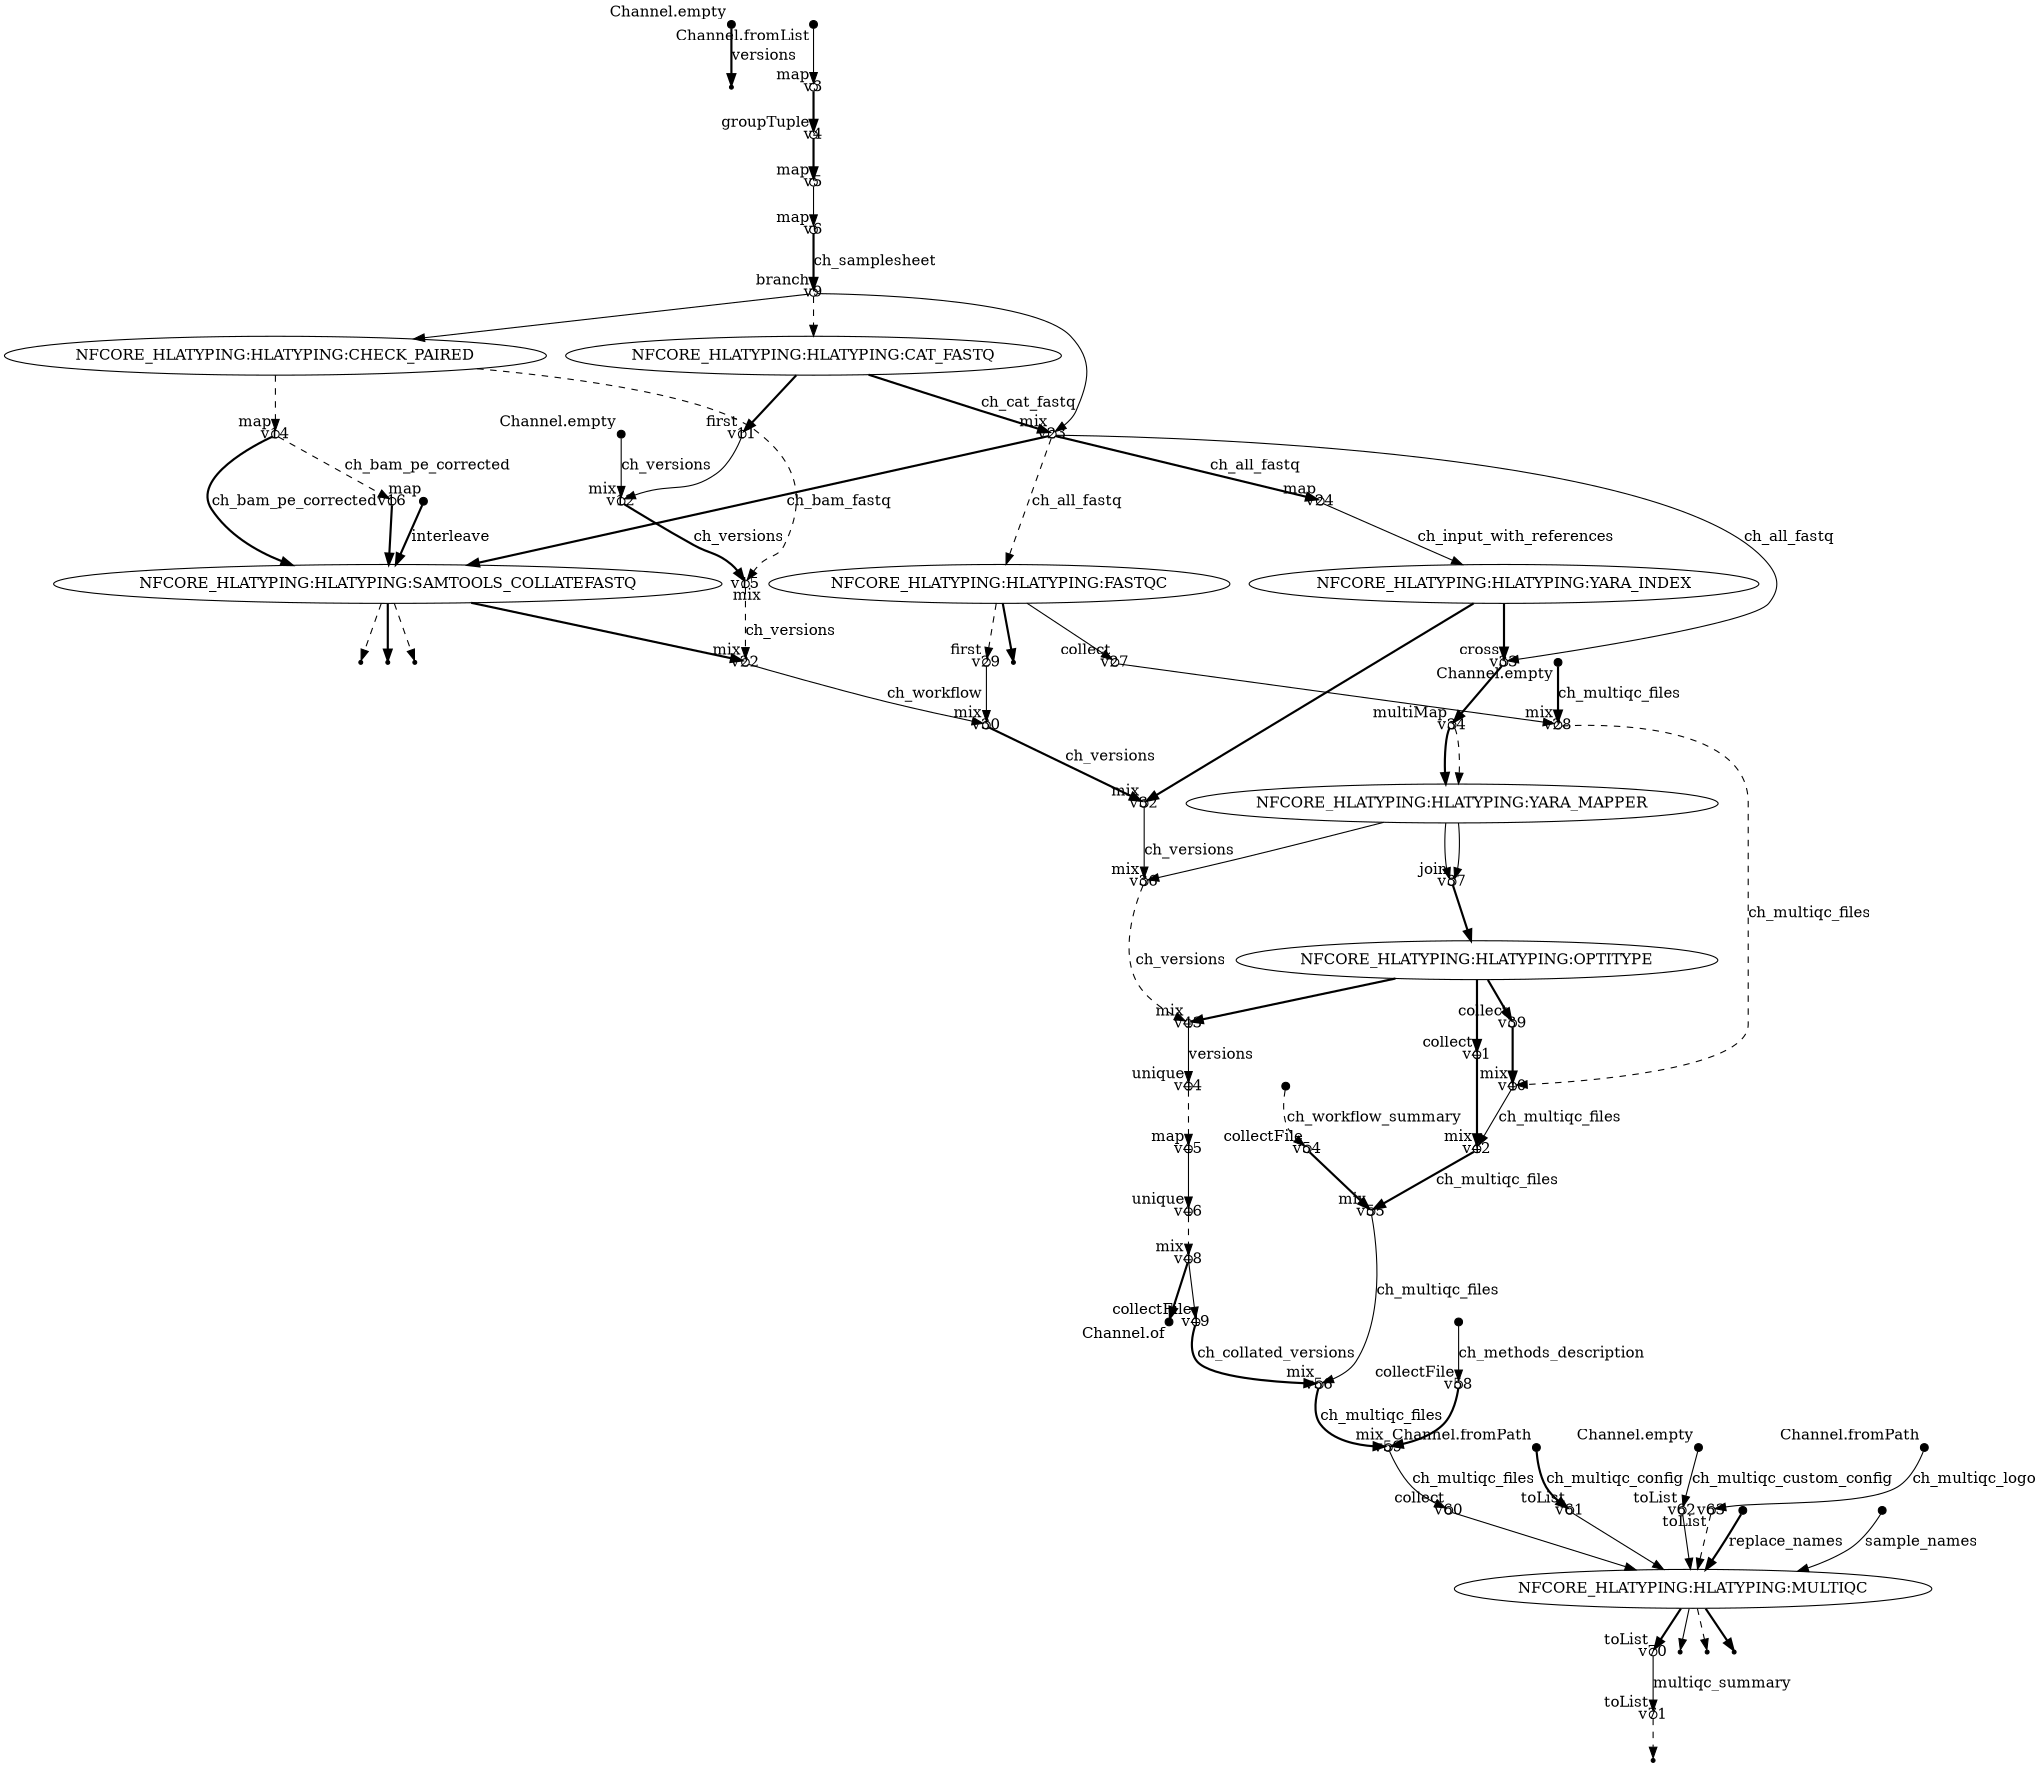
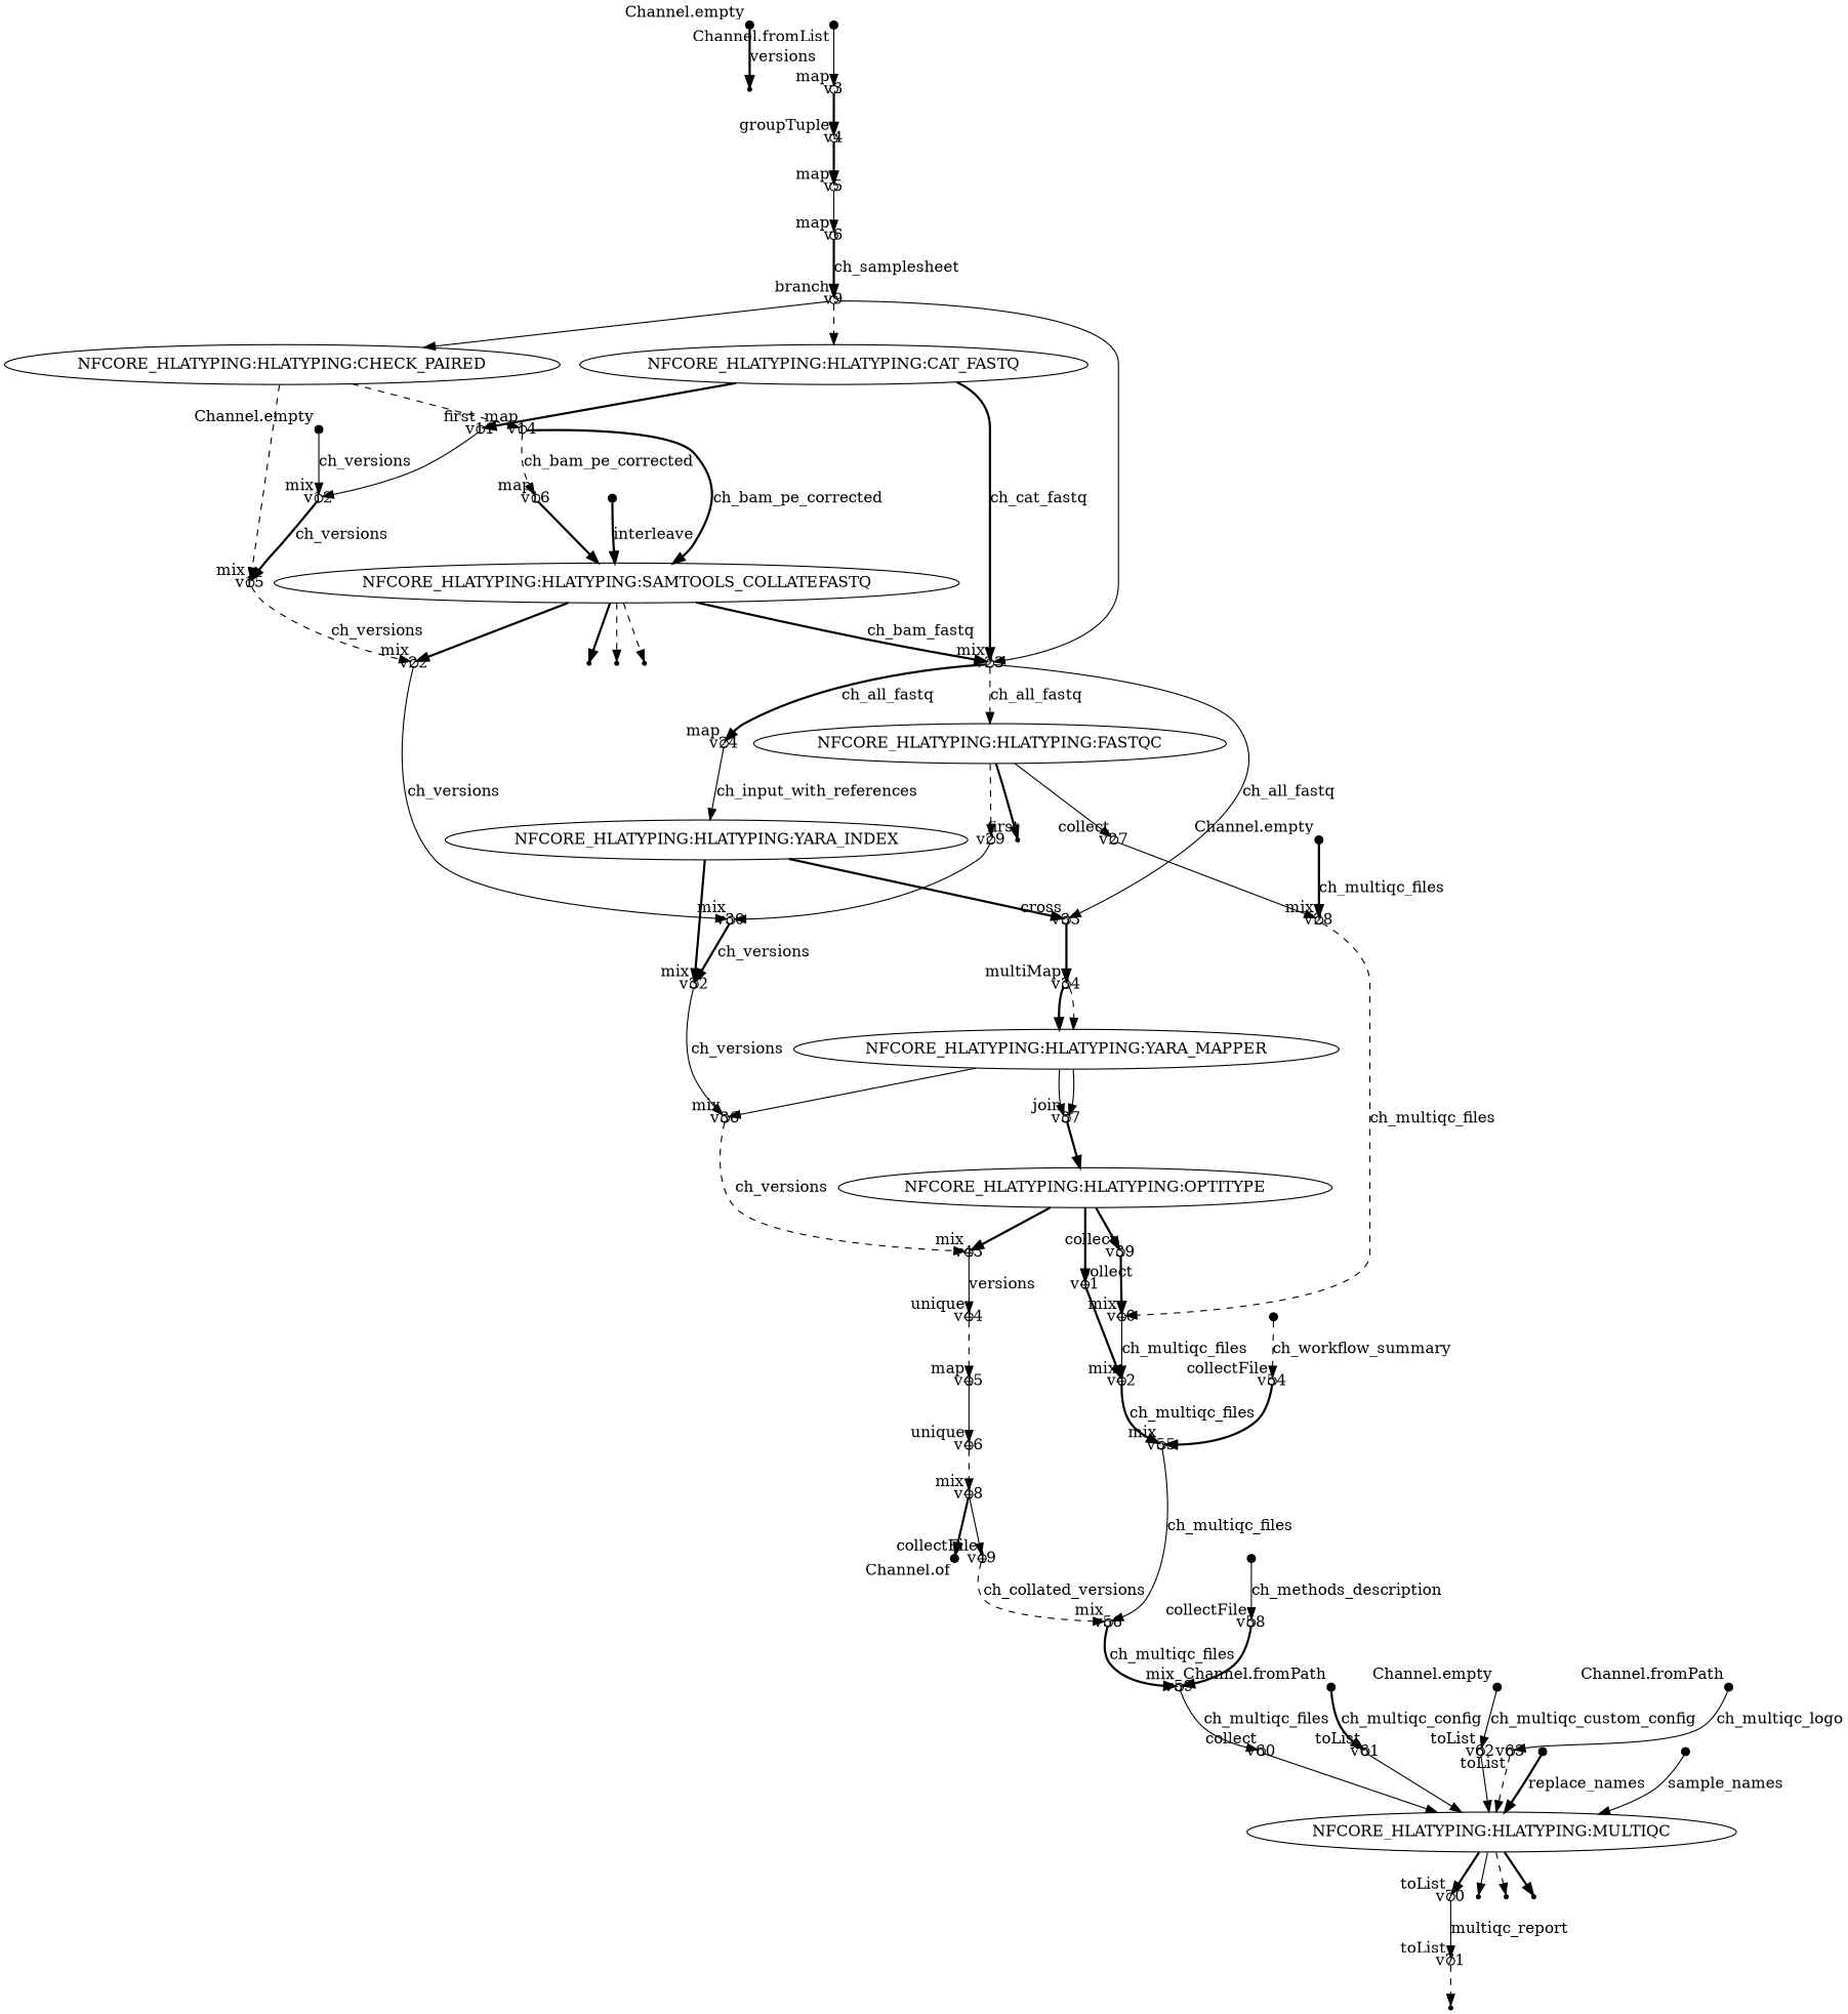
  digraph {
    rankdir=TB
    node [fixedsize=true shape=circle]
    edge [style=bold]
    v0 [shape=point width=0.1 xlabel="Channel.empty"]
    v1 [shape=point fixedsize=""]
    v2 [shape=point width=0.1 xlabel="Channel.fromList"]
    v3 [width=0.1 xlabel=map]
    v4 [width=0.1 xlabel=groupTuple]
    v5 [width=0.1 xlabel=map]
    v6 [width=0.1 xlabel=map]
    v9 [width=0.1 xlabel=branch]
    n9 [label="NFCORE_HLATYPING:HLATYPING:CHECK_PAIRED" fixedsize="" shape=""]
    v23 [width=0.1 xlabel=mix]
    n11 [label="NFCORE_HLATYPING:HLATYPING:CAT_FASTQ" fixedsize="" shape=""]
    v15 [width=0.1 xlabel=mix]
    v14 [width=0.1 xlabel=map]
    v24 [width=0.1 xlabel=map]
    n15 [label="NFCORE_HLATYPING:HLATYPING:FASTQC" fixedsize="" shape=""]
    v33 [width=0.1 xlabel=cross]
    v11 [width=0.1 xlabel=first]
    v7 [shape=point width=0.1 xlabel="Channel.empty"]
    v12 [width=0.1 xlabel=mix]
    v22 [width=0.1 xlabel=mix]
    v8 [shape=point width=0.1 xlabel="Channel.empty"]
    v28 [width=0.1 xlabel=mix]
    v40 [width=0.1 xlabel=mix]
    v42 [width=0.1 xlabel=mix]
    v16 [width=0.1 xlabel=map]
    n26 [label="NFCORE_HLATYPING:HLATYPING:SAMTOOLS_COLLATEFASTQ" fixedsize="" shape=""]
    n27 [label="NFCORE_HLATYPING:HLATYPING:YARA_INDEX" fixedsize="" shape=""]
    v26 [shape=point fixedsize=""]
    v27 [width=0.1 xlabel=collect]
    v29 [width=0.1 xlabel=first]
    v34 [width=0.1 xlabel=multiMap]
    v30 [width=0.1 xlabel=mix]
    v21 [shape=point fixedsize=""]
    v20 [shape=point fixedsize=""]
    v19 [shape=point fixedsize=""]
    v32 [width=0.1 xlabel=mix]
    v17 [shape=point width=0.1]
    v36 [width=0.1 xlabel=mix]
    v55 [width=0.1 xlabel=mix]
    v43 [width=0.1 xlabel=mix]
    n41 [label="NFCORE_HLATYPING:HLATYPING:YARA_MAPPER" fixedsize="" shape=""]
    v44 [width=0.1 xlabel=unique]
    v37 [width=0.1 xlabel=join]
    n44 [label="NFCORE_HLATYPING:HLATYPING:OPTITYPE" fixedsize="" shape=""]
    v39 [width=0.1 xlabel=collect]
    v41 [width=0.1 xlabel=collect]
    v45 [width=0.1 xlabel=map]
    v56 [width=0.1 xlabel=mix]
    v59 [width=0.1 xlabel=mix]
    v46 [width=0.1 xlabel=unique]
    v48 [width=0.1 xlabel=mix]
    v49 [width=0.1 xlabel=collectFile]
    v47 [shape=point width=0.1 xlabel="Channel.of"]
    v60 [width=0.1 xlabel=collect]
    v50 [shape=point width=0.1 xlabel="Channel.fromPath"]
    v61 [width=0.1 xlabel=toList]
    n57 [label="NFCORE_HLATYPING:HLATYPING:MULTIQC" fixedsize="" shape=""]
    v70 [width=0.1 xlabel=toList]
    v69 [shape=point fixedsize=""]
    v68 [shape=point fixedsize=""]
    v67 [shape=point fixedsize=""]
    v51 [shape=point width=0.1 xlabel="Channel.empty"]
    v62 [width=0.1 xlabel=toList]
    v52 [shape=point width=0.1 xlabel="Channel.fromPath"]
    v63 [width=0.1 xlabel=toList]
    v53 [shape=point width=0.1]
    v54 [width=0.1 xlabel=collectFile]
    v57 [shape=point width=0.1]
    v58 [width=0.1 xlabel=collectFile]
    v71 [width=0.1 xlabel=toList]
    v64 [shape=point width=0.1]
    v65 [shape=point width=0.1]
    v72 [shape=point fixedsize=""]
    v0 -> v1 [label=versions]
    v2 -> v3 [style=solid]
    v3 -> v4
    v4 -> v5
    v5 -> v6 [style=solid]
    v6 -> v9 [label=ch_samplesheet]
    v9 -> n9 [style=solid]
    v9 -> v23 [style=solid]
    v9 -> n11 [style=dashed]
    n9 -> v15 [style=dashed]
    n9 -> v14 [style=dashed]
    v23 -> v24 [label=ch_all_fastq]
    v23 -> n15 [label=ch_all_fastq style=dashed]
    v23 -> v33 [label=ch_all_fastq style=solid]
    n11 -> v23 [label=ch_cat_fastq]
    n11 -> v11
    v15 -> v22 [label=ch_versions style=dashed]
    v14 -> v16 [label=ch_bam_pe_corrected style=dashed]
    v14 -> n26 [label=ch_bam_pe_corrected]
    v24 -> n27 [label=ch_input_with_references style=solid]
    n15 -> v26
    n15 -> v27 [style=solid]
    n15 -> v29 [style=dashed]
    v33 -> v34
    v11 -> v12 [style=solid]
    v7 -> v12 [label=ch_versions style=solid]
    v12 -> v15 [label=ch_versions]
-   v22 -> v30 [label=ch_workflow style=solid]
+   v22 -> v30 [label=ch_versions style=solid]
    v8 -> v28 [label=ch_multiqc_files]
    v28 -> v40 [label=ch_multiqc_files style=dashed]
    v40 -> v42 [label=ch_multiqc_files style=solid]
    v42 -> v55 [label=ch_multiqc_files]
    v16 -> n26
-   v23 -> n26 [label=ch_bam_fastq]
+   n26 -> v23 [label=ch_bam_fastq]
    n26 -> v22
    n26 -> v21 [style=dashed]
    n26 -> v20 [style=dashed]
    n26 -> v19
    n27 -> v33
    n27 -> v32
    v27 -> v28 [style=solid]
    v29 -> v30 [style=solid]
    v34 -> n41
    v34 -> n41 [style=dashed]
    v30 -> v32 [label=ch_versions]
    v32 -> v36 [label=ch_versions style=solid]
    v17 -> n26 [label=interleave]
    v36 -> v43 [label=ch_versions style=dashed]
    v55 -> v56 [label=ch_multiqc_files style=solid]
    v43 -> v44 [label=versions style=solid]
    n41 -> v36 [style=solid]
    n41 -> v37 [style=solid]
    n41 -> v37 [style=solid]
    v44 -> v45 [style=dashed]
    v37 -> n44
    n44 -> v43
    n44 -> v39
    n44 -> v41
    v39 -> v40
    v41 -> v42
    v45 -> v46 [style=solid]
    v56 -> v59 [label=ch_multiqc_files]
    v59 -> v60 [label=ch_multiqc_files style=solid]
    v46 -> v48 [style=dashed]
    v48 -> v49 [style=solid]
    v48 -> v47
-   v49 -> v56 [label=ch_collated_versions]
+   v49 -> v56 [label=ch_collated_versions style=dashed]
    v60 -> n57 [style=solid]
    v50 -> v61 [label=ch_multiqc_config]
    v61 -> n57 [style=solid]
    n57 -> v70
    n57 -> v69 [style=solid]
    n57 -> v68 [style=dashed]
    n57 -> v67
-   v70 -> v71 [label=multiqc_summary style=solid]
+   v70 -> v71 [label=multiqc_report style=solid]
    v51 -> v62 [label=ch_multiqc_custom_config style=solid]
    v62 -> n57 [style=solid]
    v52 -> v63 [label=ch_multiqc_logo style=solid]
    v63 -> n57 [style=dashed]
    v53 -> v54 [label=ch_workflow_summary style=dashed]
    v54 -> v55
    v57 -> v58 [label=ch_methods_description style=solid]
    v58 -> v59
    v71 -> v72 [style=dashed]
    v64 -> n57 [label=replace_names]
    v65 -> n57 [label=sample_names style=solid]
  }
